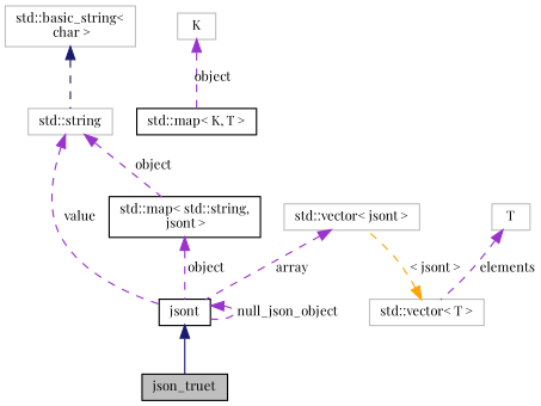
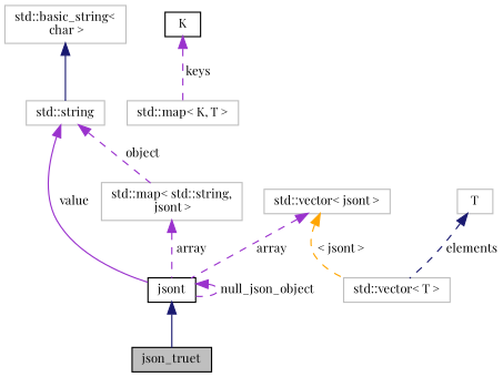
  digraph {
    fontname="Playfair Display"
    node [color=grey75 fontname="Playfair Display" fontsize=10 shape=record]
    edge [color=darkorchid3 dir=back fontname="Playfair Display" fontsize=10 labelfontname=Helvetica labelfontsize=10 style=dashed]
    n1 [color=black fillcolor=grey75 fontcolor=black height=0.2 label=json_truet style=filled width=0.4]
    n2 [color=black height=0.2 label=jsont width=0.4]
-   n3 [color=black height=0.2 label="std::map\< std::string,\l jsont \>" width=0.4]
+   n3 [height=0.2 label="std::map\< std::string,\l jsont \>" width=0.4]
    n4 [height=0.2 label="std::vector\< jsont \>" width=0.4]
    n5 [height=0.2 label="std::string" width=0.4]
    n6 [height=0.2 label="std::basic_string\<\l char \>" width=0.4]
-   n7 [color=black height=0.2 label="std::map\< K, T \>" width=0.4]
-   n8 [height=0.2 label=K width=0.4]
+   n7 [height=0.2 label="std::map\< K, T \>" width=0.4]
+   n8 [color=black height=0.2 label=K width=0.4]
    n9 [height=0.2 label=T width=0.4]
    n10 [height=0.2 label="std::vector\< T \>" width=0.4]
    n2 -> n1 [color=midnightblue style=solid]
    n2 -> n2 [label=" null_json_object"]
-   n3 -> n2 [label=" object"]
+   n3 -> n2 [label=" array"]
    n4 -> n2 [label=" array"]
-   n5 -> n2 [label=" value"]
+   n5 -> n2 [label=" value" style=solid]
    n5 -> n3 [label=" object"]
-   n6 -> n5 [color=midnightblue]
-   n8 -> n7 [label=" object"]
-   n9 -> n10 [label=" elements"]
-   n10 -> n4 [color=orange label=" \< jsont \>"]
+   n6 -> n5 [color=midnightblue style=solid]
+   n8 -> n7 [label=" keys"]
+   n9 -> n10 [color=midnightblue label=" elements"]
+   n4 -> n10 [color=orange label=" \< jsont \>"]
  }
